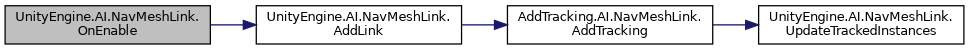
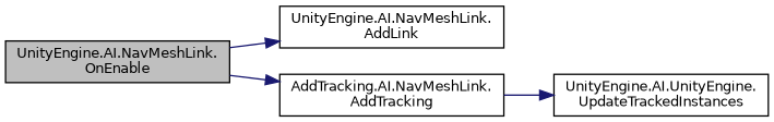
  digraph {
    rankdir=LR
    node [color=black fillcolor=white fontname=Helvetica fontsize=10 shape=record style=filled]
    edge [color=midnightblue fontname=Helvetica fontsize=10 labelfontname=Helvetica labelfontsize=10 style=solid]
    n1 [fillcolor=grey75 fontcolor=black height=0.2 label="UnityEngine.AI.NavMeshLink.\lOnEnable" width=0.4]
    n2 [height=0.2 label="UnityEngine.AI.NavMeshLink.\lAddLink" width=0.4]
    n3 [height=0.2 label="AddTracking.AI.NavMeshLink.\lAddTracking" width=0.4]
-   n4 [height=0.2 label="UnityEngine.AI.NavMeshLink.\lUpdateTrackedInstances" width=0.4]
+   n4 [height=0.2 label="UnityEngine.AI.UnityEngine.\lUpdateTrackedInstances" width=0.4]
    n1 -> n2
-   n2 -> n3
+   n1 -> n3
    n3 -> n4
  }
